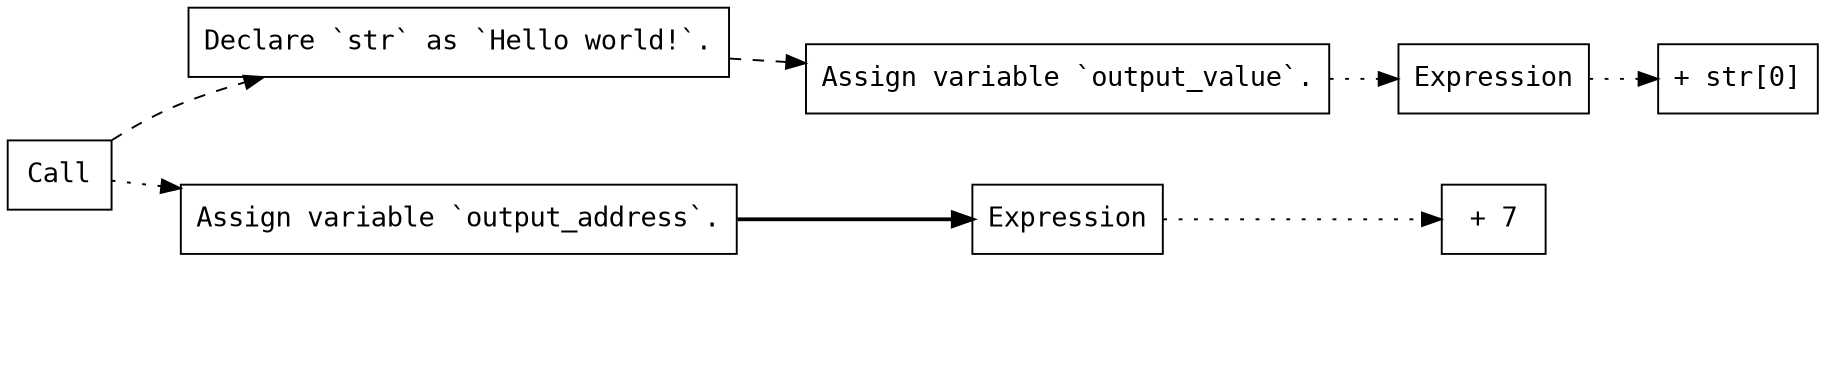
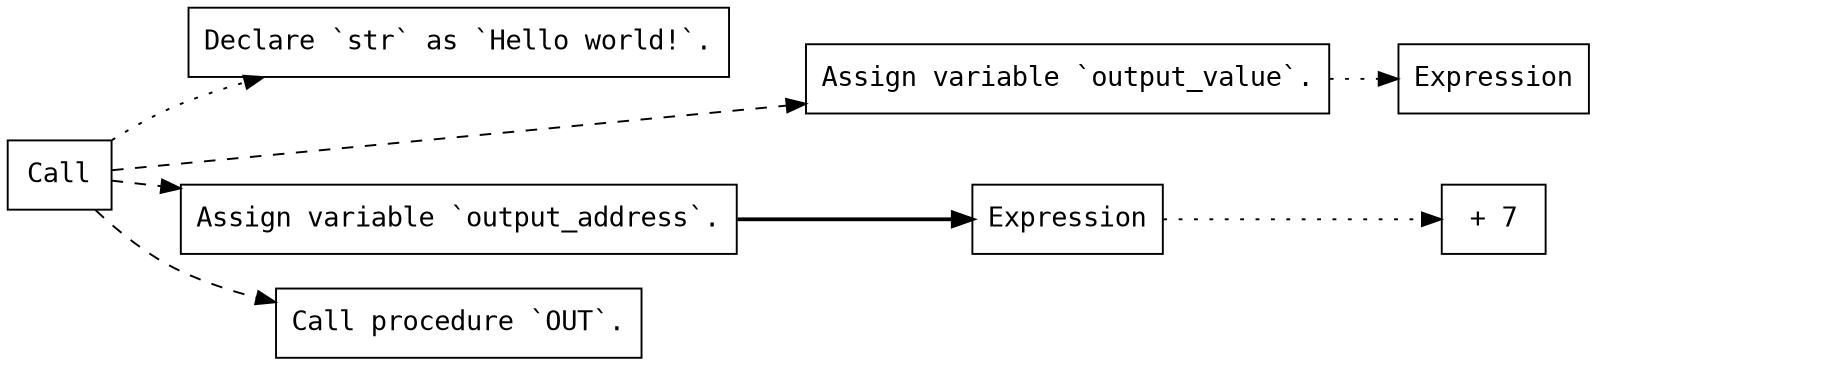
  digraph {
    fontname="DejaVu Sans Mono"
    rankdir=LR
    node [fontname="DejaVu Sans Mono" shape=box]
    edge [fontname="DejaVu Sans Mono" style=dashed]
    n1 [label=Call]
    n2 [label="Declare `str` as `Hello world!`."]
    n3 [label="Assign variable `output_value`."]
    n4 [label="Assign variable `output_address`."]
+   n5 [label="Call procedure `OUT`."]
    n6 [label=Expression]
    n7 [label=Expression]
-   n8 [label="+ str[0]"]
    n9 [label="+ 7"]
-   n1 -> n2
-   n2 -> n3
-   n1 -> n4 [style=dotted]
+   n1 -> n2 [style=dotted]
+   n1 -> n3
+   n1 -> n4
+   n1 -> n5
    n3 -> n6 [style=dotted]
    n4 -> n7 [style=bold]
-   n6 -> n8 [style=dotted]
    n7 -> n9 [style=dotted]
  }
